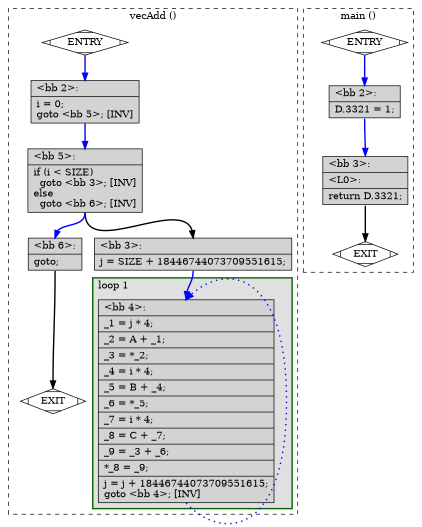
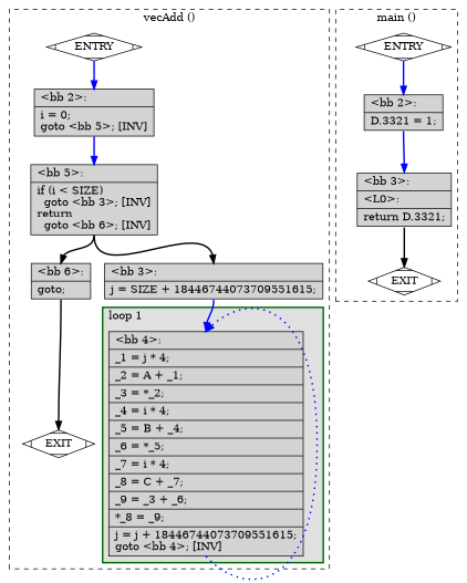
  digraph {
    node [fillcolor=lightgrey shape=record style=filled]
    edge [color=blue constraint=true headport=n style="solid,bold" tailport=s weight=10]
    n1 [label="{\<bb\ 4\>:\l|_1\ =\ j\ *\ 4;\l|_2\ =\ A\ +\ _1;\l|_3\ =\ *_2;\l|_4\ =\ i\ *\ 4;\l|_5\ =\ B\ +\ _4;\l|_6\ =\ *_5;\l|_7\ =\ i\ *\ 4;\l|_8\ =\ C\ +\ _7;\l|_9\ =\ _3\ +\ _6;\l|*_8\ =\ _9;\l|j\ =\ j\ +\ 18446744073709551615;\lgoto\ \<bb\ 4\>;\ [INV]\l}"]
    n2 [fillcolor=white label=ENTRY shape=Mdiamond]
    n3 [fillcolor=white label=EXIT shape=Mdiamond]
    n4 [label="{\<bb\ 2\>:\l|i\ =\ 0;\lgoto\ \<bb\ 5\>;\ [INV]\l}"]
-   n5 [label="{\<bb\ 5\>:\l|if\ (i\ \<\ SIZE)\l\ \ goto\ \<bb\ 3\>;\ [INV]\lelse\l\ \ goto\ \<bb\ 6\>;\ [INV]\l}"]
+   n5 [label="{\<bb\ 5\>:\l|if\ (i\ \<\ SIZE)\l\ \ goto\ \<bb\ 3\>;\ [INV]\lreturn\l\ \ goto\ \<bb\ 6\>;\ [INV]\l}"]
    n6 [label="{\<bb\ 3\>:\l|j\ =\ SIZE\ +\ 18446744073709551615;\l}"]
    n7 [label="{\<bb\ 6\>:\l|goto;\l}"]
    n8 [fillcolor=white label=ENTRY shape=Mdiamond]
    n9 [fillcolor=white label=EXIT shape=Mdiamond]
    n10 [label="{\<bb\ 2\>:\l|D.3321\ =\ 1;\l}"]
    n11 [label="{\<bb\ 3\>:\l|\<L0\>:\l|return\ D.3321;\l}"]
    subgraph cluster_1 {
      color=black
      label="vecAdd ()"
      style=dashed
      n2
      n3
      n4
      n5
      n6
      n7
      subgraph cluster_2 {
        color=darkgreen
        fillcolor=grey88
        label="loop 1"
        labeljust=l
        penwidth=2
        style=filled
        n1
      }
    }
    subgraph cluster_3 {
      color=black
      label="main ()"
      style=dashed
      n8
      n9
      n10
      n11
    }
    n1 -> n1 [constraint=false style="dotted,bold"]
    n2 -> n3 [style=invis color="" weight=""]
    n2 -> n4 [weight=100]
    n4 -> n5 [weight=100]
    n5 -> n6 [color=black]
-   n5 -> n7
+   n5 -> n7 [color=black]
    n6 -> n1 [weight=100]
    n7 -> n3 [color=black]
    n8 -> n9 [style=invis color="" weight=""]
    n8 -> n10 [weight=100]
    n10 -> n11 [weight=100]
    n11 -> n9 [color=black]
  }
